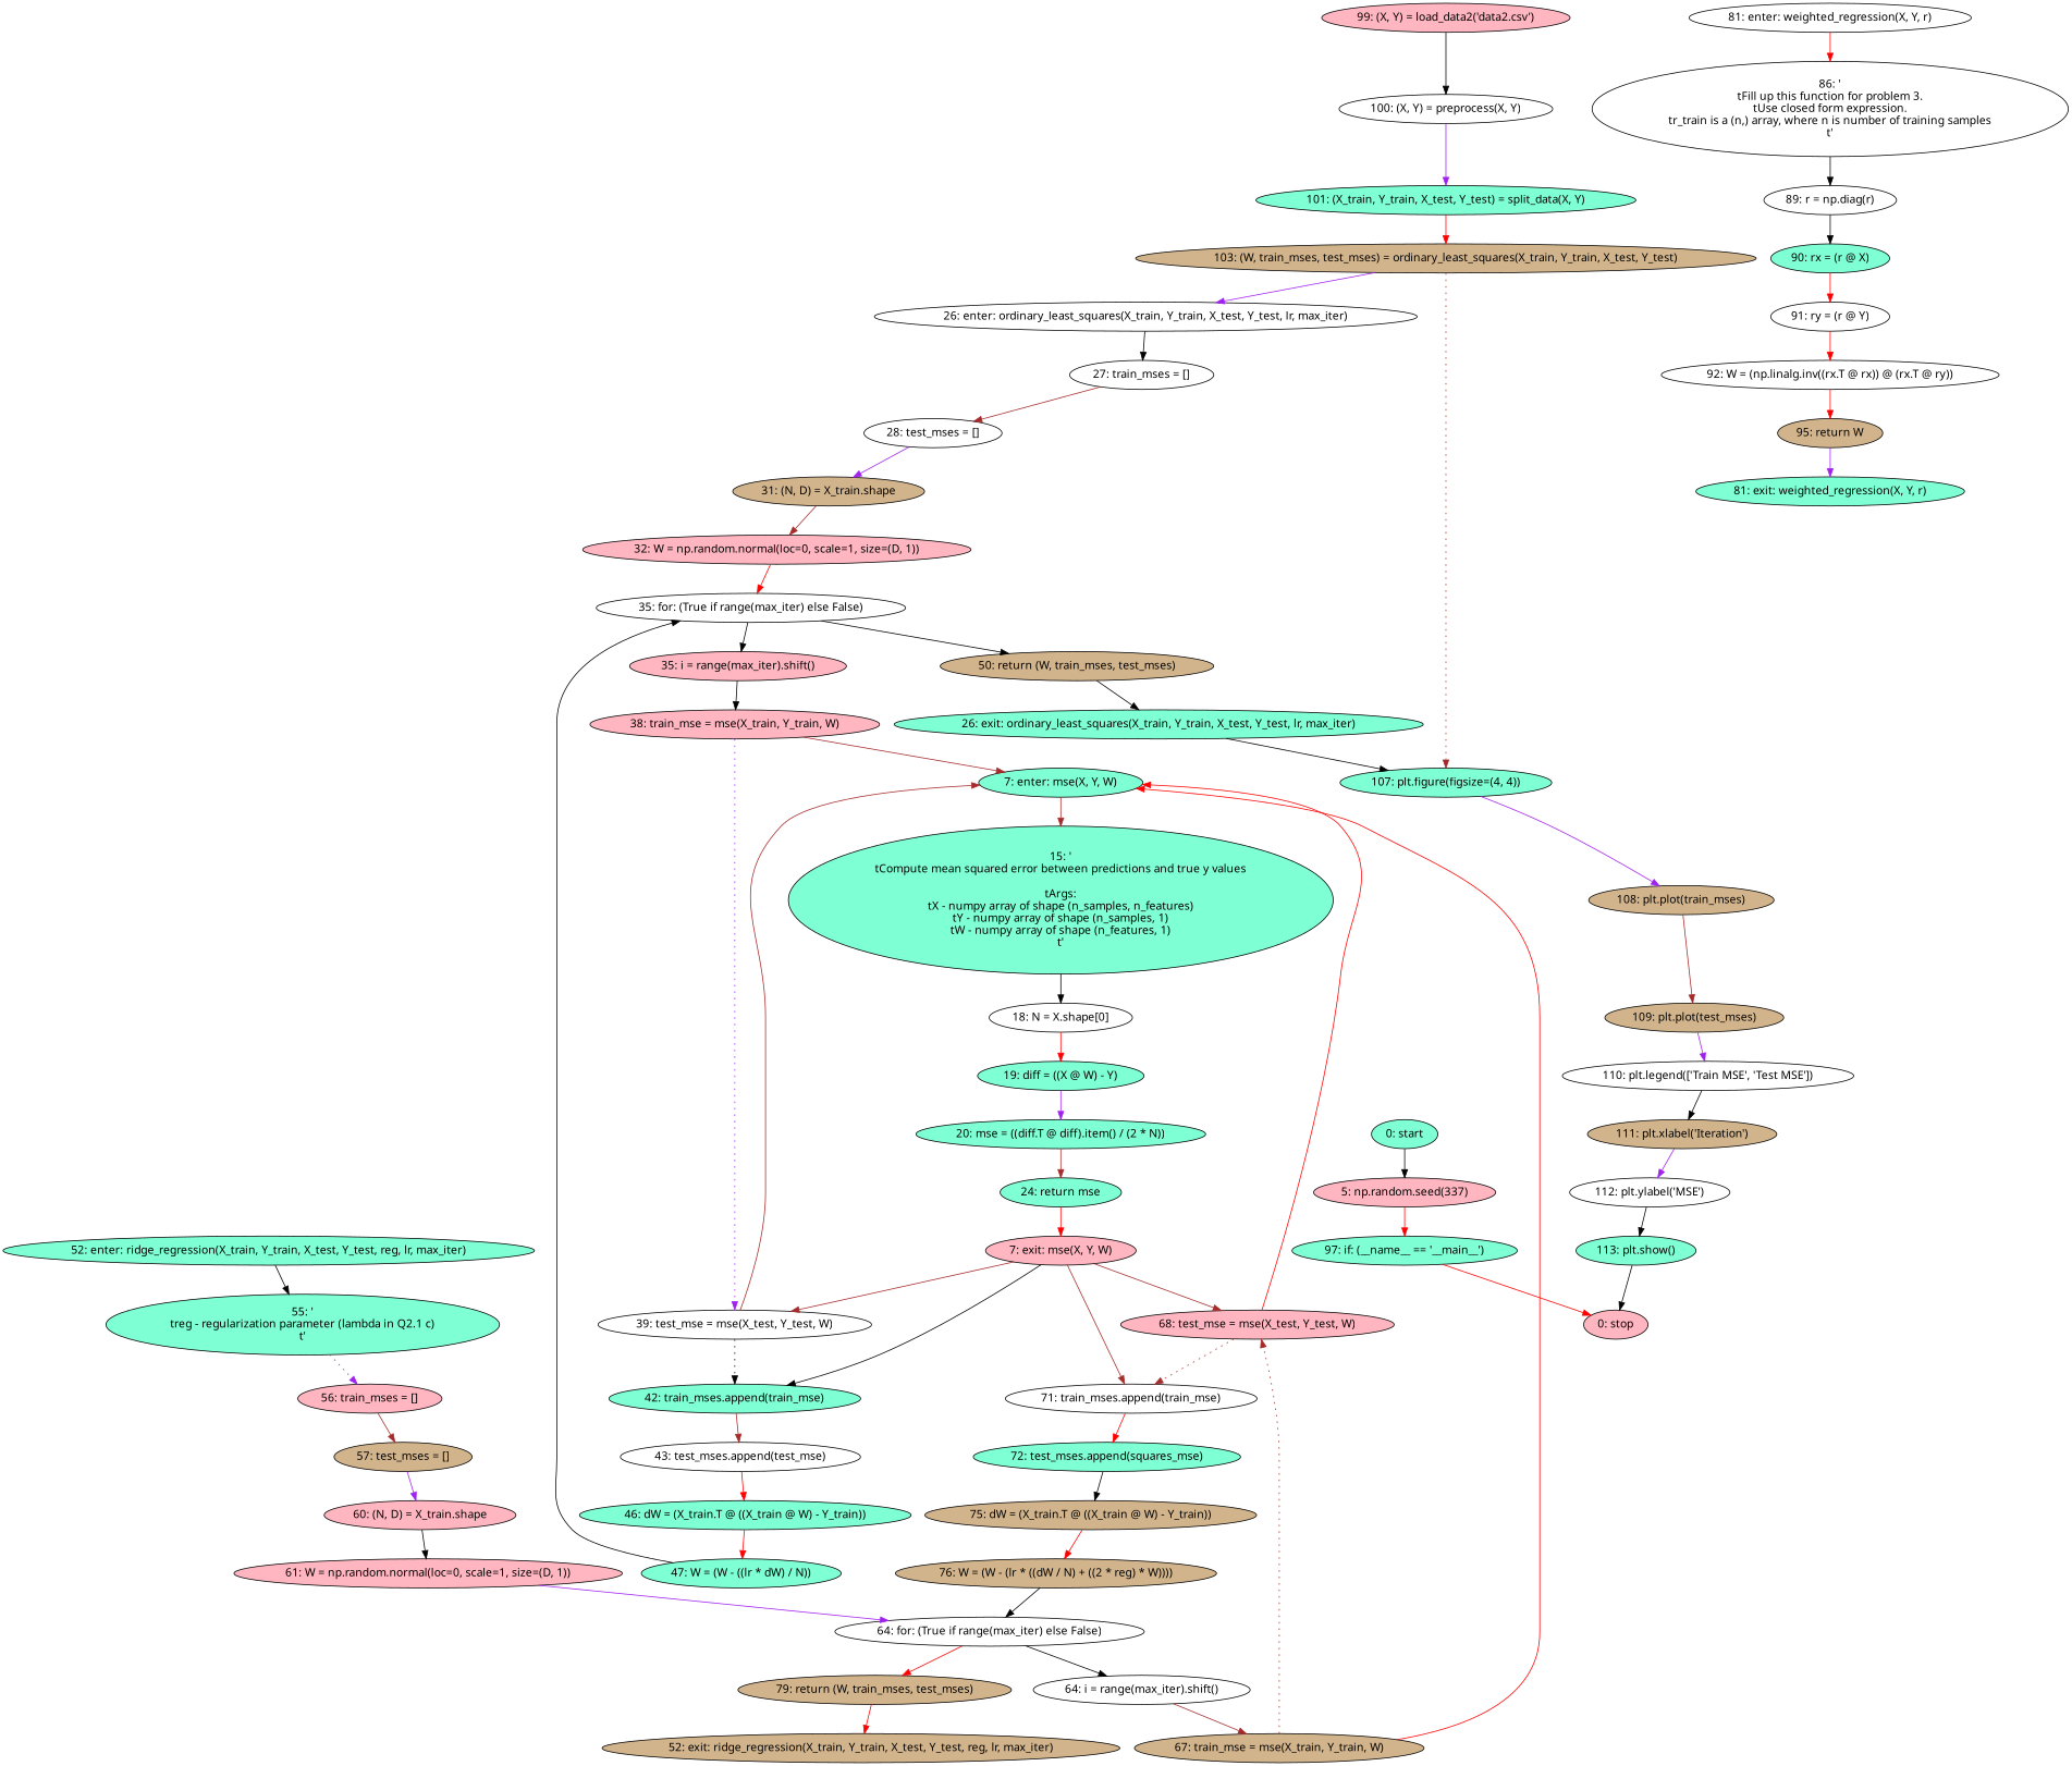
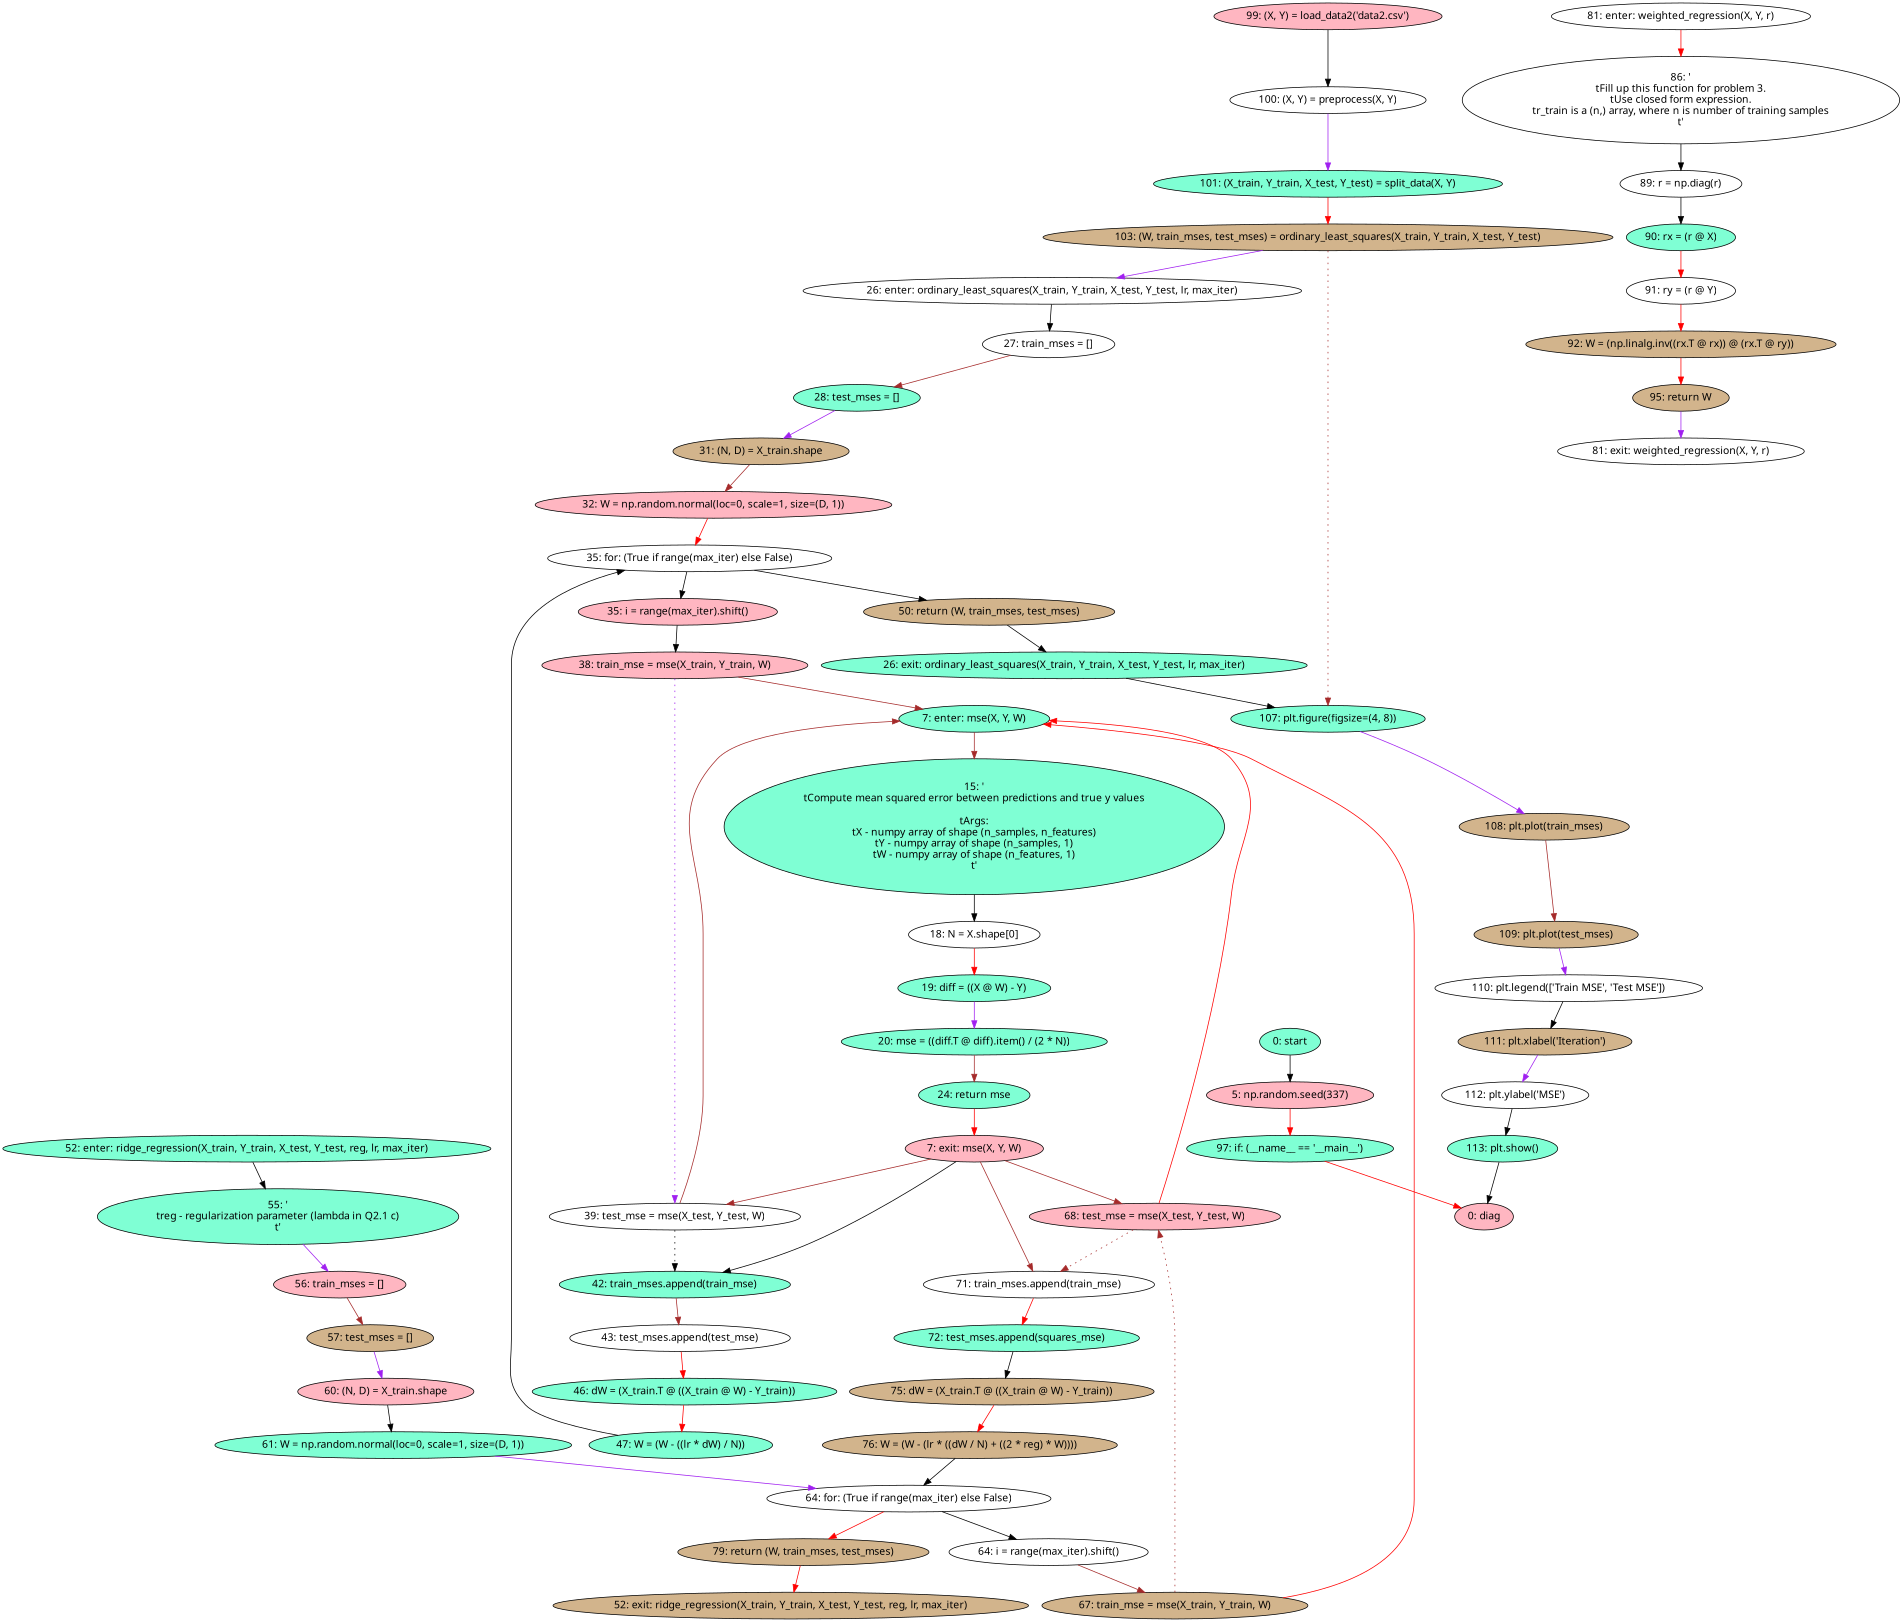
  strict digraph {
    fontname="Noto Sans"
    node [fillcolor=aquamarine fontname="Noto Sans" style=filled]
    edge [color=black fontname="Noto Sans"]
    n1 [label="0: start"]
    n2 [fillcolor=lightpink label="5: np.random.seed(337)"]
    n3 [label="97: if: (__name__ == '__main__')"]
-   n4 [fillcolor=lightpink label="0: stop"]
+   n4 [fillcolor=lightpink label="0: diag"]
    n5 [fillcolor=lightpink label="99: (X, Y) = load_data2('data2.csv')"]
    n6 [fillcolor=white label="100: (X, Y) = preprocess(X, Y)"]
    n7 [label="101: (X_train, Y_train, X_test, Y_test) = split_data(X, Y)"]
    n8 [label="7: enter: mse(X, Y, W)"]
    n9 [label="15: '\n\tCompute mean squared error between predictions and true y values\n\n\tArgs:\n\tX - numpy array of shape (n_samples, n_features)\n\tY - numpy array of shape (n_samples, 1)\n\tW - numpy array of shape (n_features, 1)\n\t'"]
    n10 [fillcolor=white label="18: N = X.shape[0]"]
    n11 [label="19: diff = ((X @ W) - Y)"]
    n12 [label="20: mse = ((diff.T @ diff).item() / (2 * N))"]
    n13 [fillcolor=lightpink label="38: train_mse = mse(X_train, Y_train, W)"]
    n14 [fillcolor=white label="39: test_mse = mse(X_test, Y_test, W)"]
    n15 [label="42: train_mses.append(train_mse)"]
    n16 [fillcolor=white label="43: test_mses.append(test_mse)"]
    n17 [label="46: dW = (X_train.T @ ((X_train @ W) - Y_train))"]
    n18 [label="47: W = (W - ((lr * dW) / N))"]
    n19 [fillcolor=tan label="67: train_mse = mse(X_train, Y_train, W)"]
    n20 [fillcolor=lightpink label="68: test_mse = mse(X_test, Y_test, W)"]
    n21 [fillcolor=white label="71: train_mses.append(train_mse)"]
    n22 [label="72: test_mses.append(squares_mse)"]
    n23 [fillcolor=tan label="75: dW = (X_train.T @ ((X_train @ W) - Y_train))"]
    n24 [fillcolor=tan label="76: W = (W - (lr * ((dW / N) + ((2 * reg) * W))))"]
    n25 [fillcolor=lightpink label="7: exit: mse(X, Y, W)"]
    n26 [label="24: return mse"]
    n27 [fillcolor=white label="26: enter: ordinary_least_squares(X_train, Y_train, X_test, Y_test, lr, max_iter)"]
    n28 [fillcolor=white label="27: train_mses = []"]
-   n29 [fillcolor=white label="28: test_mses = []"]
+   n29 [label="28: test_mses = []"]
    n30 [fillcolor=tan label="31: (N, D) = X_train.shape"]
    n31 [fillcolor=lightpink label="32: W = np.random.normal(loc=0, scale=1, size=(D, 1))"]
    n32 [fillcolor=tan label="103: (W, train_mses, test_mses) = ordinary_least_squares(X_train, Y_train, X_test, Y_test)"]
-   n33 [label="107: plt.figure(figsize=(4, 4))"]
+   n33 [label="107: plt.figure(figsize=(4, 8))"]
    n34 [fillcolor=tan label="108: plt.plot(train_mses)"]
    n35 [fillcolor=tan label="109: plt.plot(test_mses)"]
    n36 [fillcolor=white label="110: plt.legend(['Train MSE', 'Test MSE'])"]
    n37 [label="26: exit: ordinary_least_squares(X_train, Y_train, X_test, Y_test, lr, max_iter)"]
    n38 [fillcolor=tan label="50: return (W, train_mses, test_mses)"]
    n39 [fillcolor=white label="35: for: (True if range(max_iter) else False)"]
    n40 [fillcolor=lightpink label="35: i = range(max_iter).shift()"]
    n41 [label="52: enter: ridge_regression(X_train, Y_train, X_test, Y_test, reg, lr, max_iter)"]
    n42 [label="55: '\n\treg - regularization parameter (lambda in Q2.1 c)\n\t'"]
    n43 [fillcolor=lightpink label="56: train_mses = []"]
    n44 [fillcolor=tan label="57: test_mses = []"]
    n45 [fillcolor=lightpink label="60: (N, D) = X_train.shape"]
    n46 [fillcolor=tan label="52: exit: ridge_regression(X_train, Y_train, X_test, Y_test, reg, lr, max_iter)"]
    n47 [fillcolor=tan label="79: return (W, train_mses, test_mses)"]
-   n48 [fillcolor=lightpink label="61: W = np.random.normal(loc=0, scale=1, size=(D, 1))"]
+   n48 [label="61: W = np.random.normal(loc=0, scale=1, size=(D, 1))"]
    n49 [fillcolor=white label="64: for: (True if range(max_iter) else False)"]
    n50 [fillcolor=white label="64: i = range(max_iter).shift()"]
    n51 [fillcolor=white label="81: enter: weighted_regression(X, Y, r)"]
    n52 [fillcolor=white label="86: '\n\tFill up this function for problem 3.\n\tUse closed form expression.\n\tr_train is a (n,) array, where n is number of training samples\n\t'"]
    n53 [fillcolor=white label="89: r = np.diag(r)"]
    n54 [label="90: rx = (r @ X)"]
    n55 [fillcolor=white label="91: ry = (r @ Y)"]
-   n56 [label="81: exit: weighted_regression(X, Y, r)"]
+   n56 [fillcolor=white label="81: exit: weighted_regression(X, Y, r)"]
    n57 [fillcolor=tan label="95: return W"]
-   n58 [fillcolor=white label="92: W = (np.linalg.inv((rx.T @ rx)) @ (rx.T @ ry))"]
+   n58 [fillcolor=tan label="92: W = (np.linalg.inv((rx.T @ rx)) @ (rx.T @ ry))"]
    n59 [fillcolor=tan label="111: plt.xlabel('Iteration')"]
    n60 [fillcolor=white label="112: plt.ylabel('MSE')"]
    n61 [label="113: plt.show()"]
    n1 -> n2
    n2 -> n3 [color=red]
    n3 -> n4 [color=red]
    n5 -> n6
    n6 -> n7 [color=purple]
    n7 -> n32 [color=red]
    n8 -> n9 [color=brown]
    n9 -> n10
    n10 -> n11 [color=red]
    n11 -> n12 [color=purple]
    n12 -> n26 [color=brown]
    n13 -> n8 [color=brown]
    n13 -> n14 [color=purple style=dotted weight=100]
    n14 -> n8 [color=brown]
    n14 -> n15 [style=dotted weight=100]
    n15 -> n16 [color=brown]
    n16 -> n17 [color=red]
    n17 -> n18 [color=red]
    n18 -> n39
    n19 -> n8 [color=red]
    n19 -> n20 [color=brown style=dotted weight=100]
    n20 -> n8 [color=red]
    n20 -> n21 [color=brown style=dotted weight=100]
    n21 -> n22 [color=red]
    n22 -> n23
    n23 -> n24 [color=red]
    n24 -> n49
    n25 -> n14 [color=brown]
    n25 -> n15
    n25 -> n20 [color=brown]
    n25 -> n21 [color=brown]
    n26 -> n25 [color=red]
    n27 -> n28
    n28 -> n29 [color=brown]
    n29 -> n30 [color=purple]
    n30 -> n31 [color=brown]
    n31 -> n39 [color=red]
    n32 -> n27 [color=purple]
    n32 -> n33 [color=brown style=dotted weight=100]
    n33 -> n34 [color=purple]
    n34 -> n35 [color=brown]
    n35 -> n36 [color=purple]
    n36 -> n59
    n37 -> n33
    n38 -> n37
    n39 -> n38
    n39 -> n40
    n40 -> n13
    n41 -> n42
-   n42 -> n43 [color=purple style=dotted]
+   n42 -> n43 [color=purple]
    n43 -> n44 [color=brown]
    n44 -> n45 [color=purple]
    n45 -> n48
    n47 -> n46 [color=red]
    n48 -> n49 [color=purple]
    n49 -> n47 [color=red]
    n49 -> n50
    n50 -> n19 [color=brown]
    n51 -> n52 [color=red]
    n52 -> n53
    n53 -> n54
    n54 -> n55 [color=red]
    n55 -> n58 [color=red]
    n57 -> n56 [color=purple]
    n58 -> n57 [color=red]
    n59 -> n60 [color=purple]
    n60 -> n61
    n61 -> n4
  }
